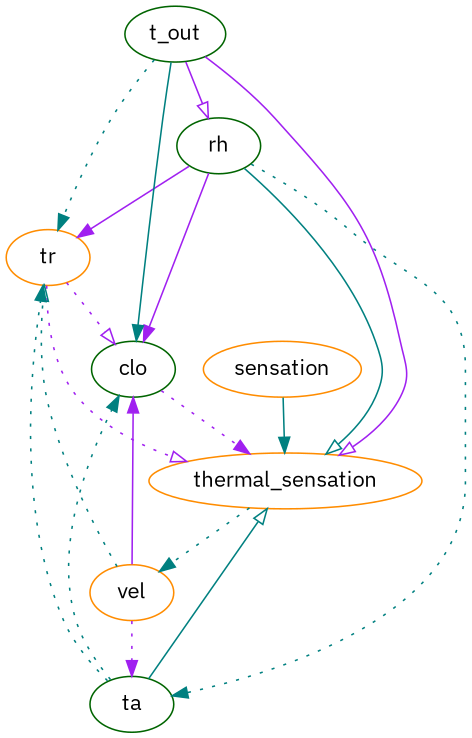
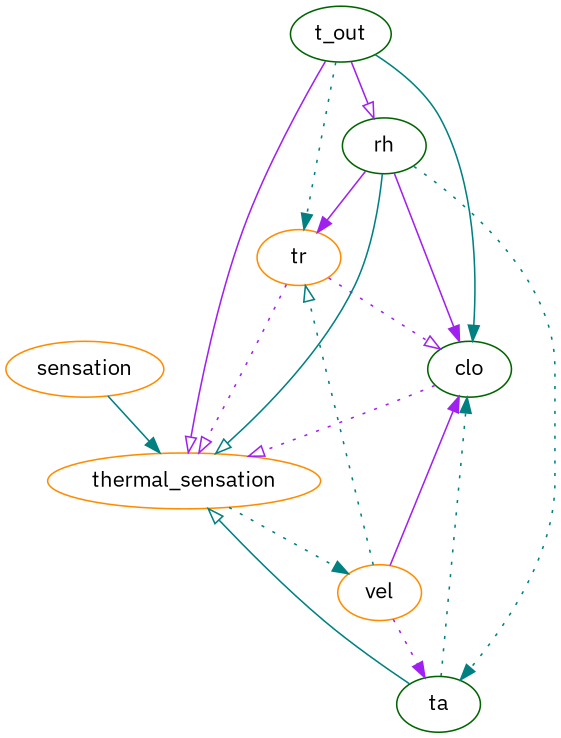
  digraph {
    fontname="IBM Plex Sans"
    node [color=darkorange fontname="IBM Plex Sans"]
    edge [arrowhead=normal color=teal fontname="IBM Plex Sans" style=dotted]
    tr
    ta [color=darkgreen]
    clo [color=darkgreen]
    thermal_sensation
    vel
    rh [color=darkgreen]
    n7 [label=sensation]
    t_out [color=darkgreen]
    tr -> clo [arrowhead=onormal color=purple]
    tr -> thermal_sensation [arrowhead=onormal color=purple]
-   ta -> tr
    ta -> clo
    ta -> thermal_sensation [arrowhead=onormal style=solid]
-   clo -> thermal_sensation [color=purple]
+   clo -> thermal_sensation [arrowhead=onormal color=purple]
    thermal_sensation -> vel
    vel -> tr [arrowhead=onormal]
    vel -> ta [color=purple]
    vel -> clo [color=purple style=solid]
    rh -> tr [color=purple style=solid]
    rh -> ta
    rh -> clo [color=purple style=solid]
    rh -> thermal_sensation [arrowhead=onormal style=solid]
    n7 -> thermal_sensation [style=solid]
    t_out -> tr
    t_out -> clo [style=solid]
    t_out -> thermal_sensation [arrowhead=onormal color=purple style=solid]
    t_out -> rh [arrowhead=onormal color=purple style=solid]
  }
